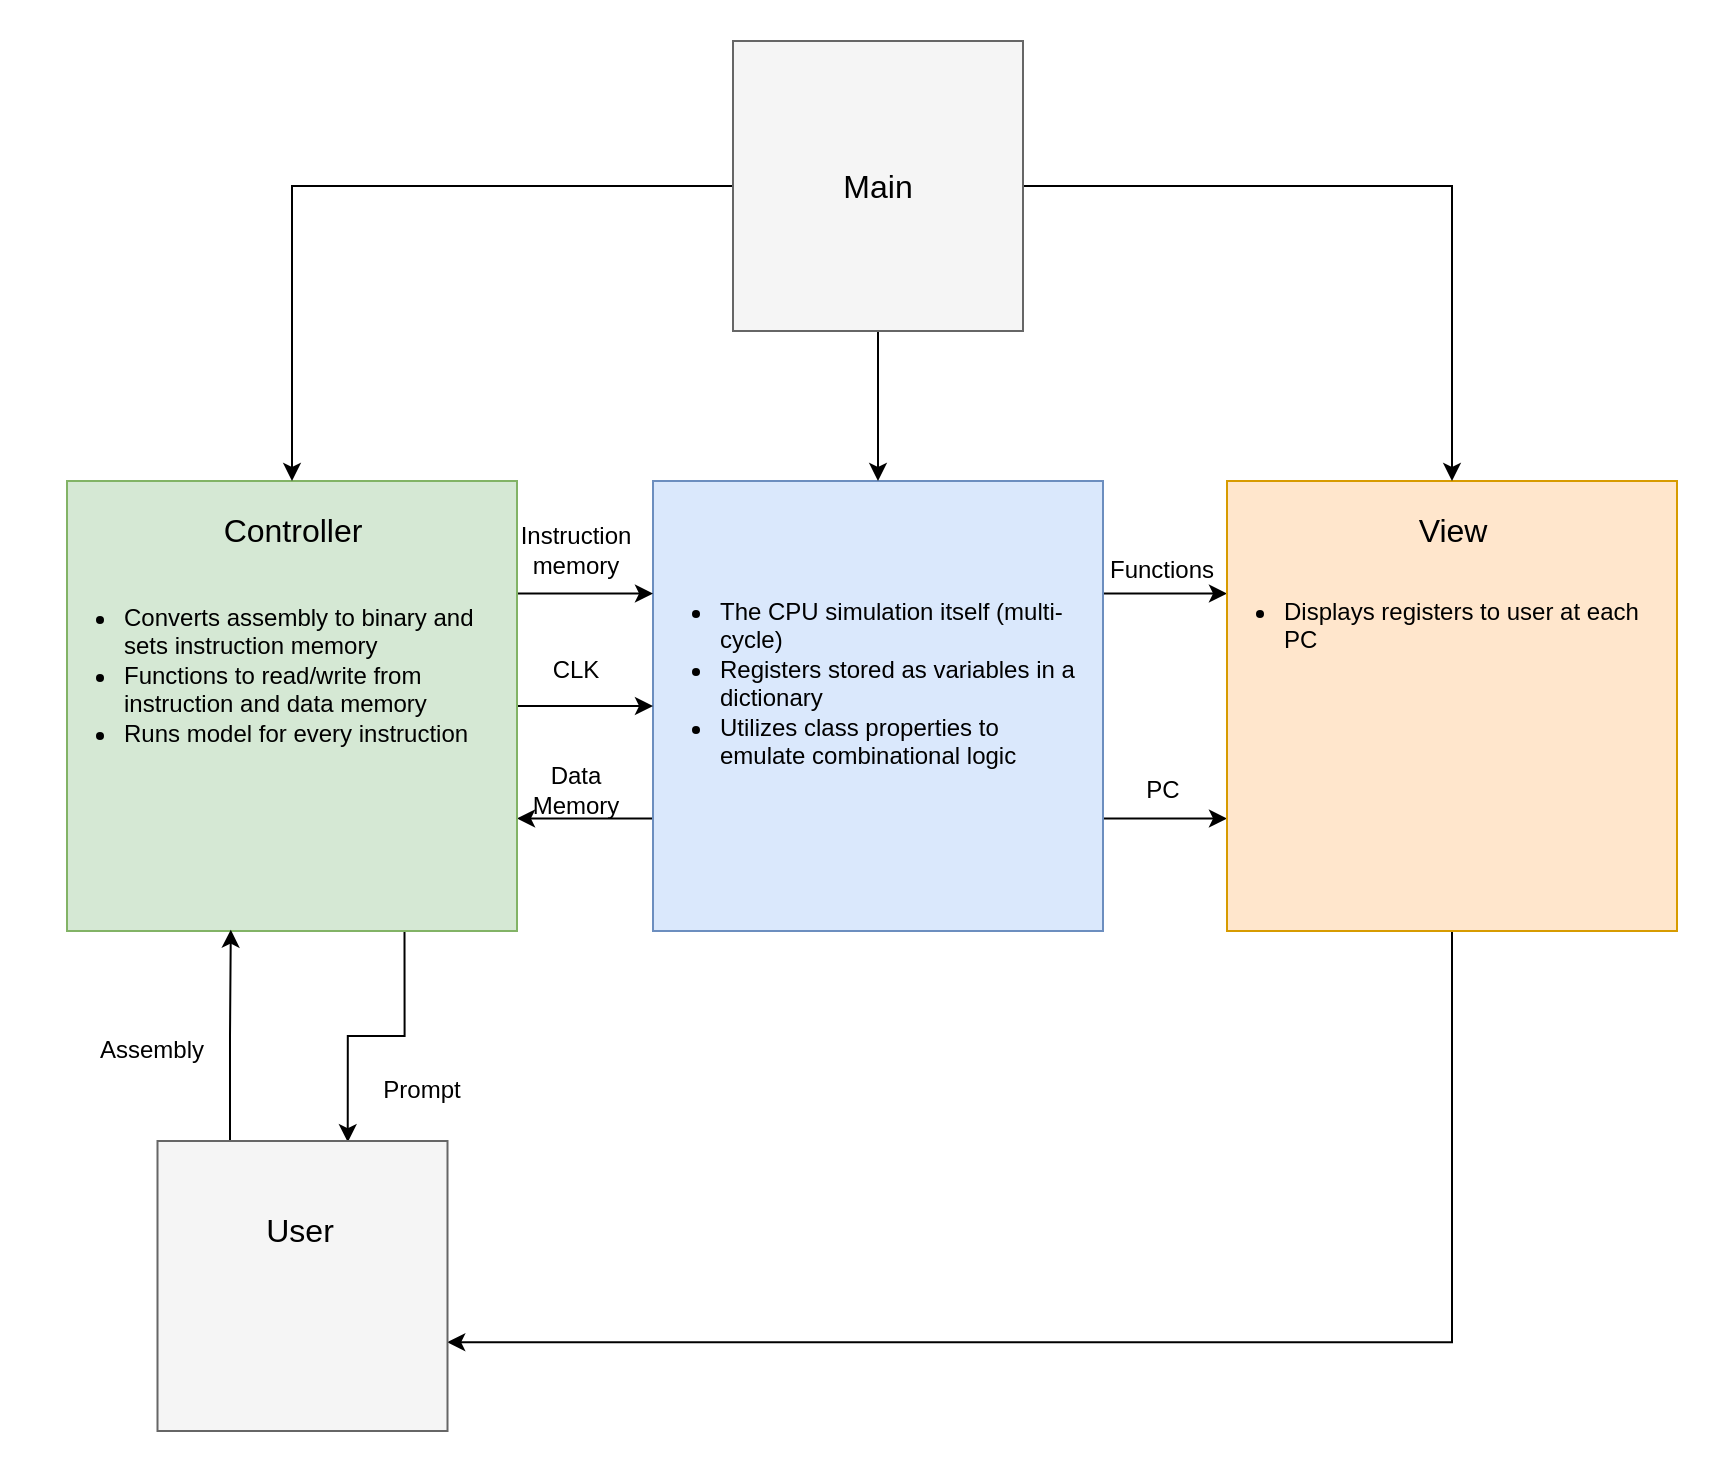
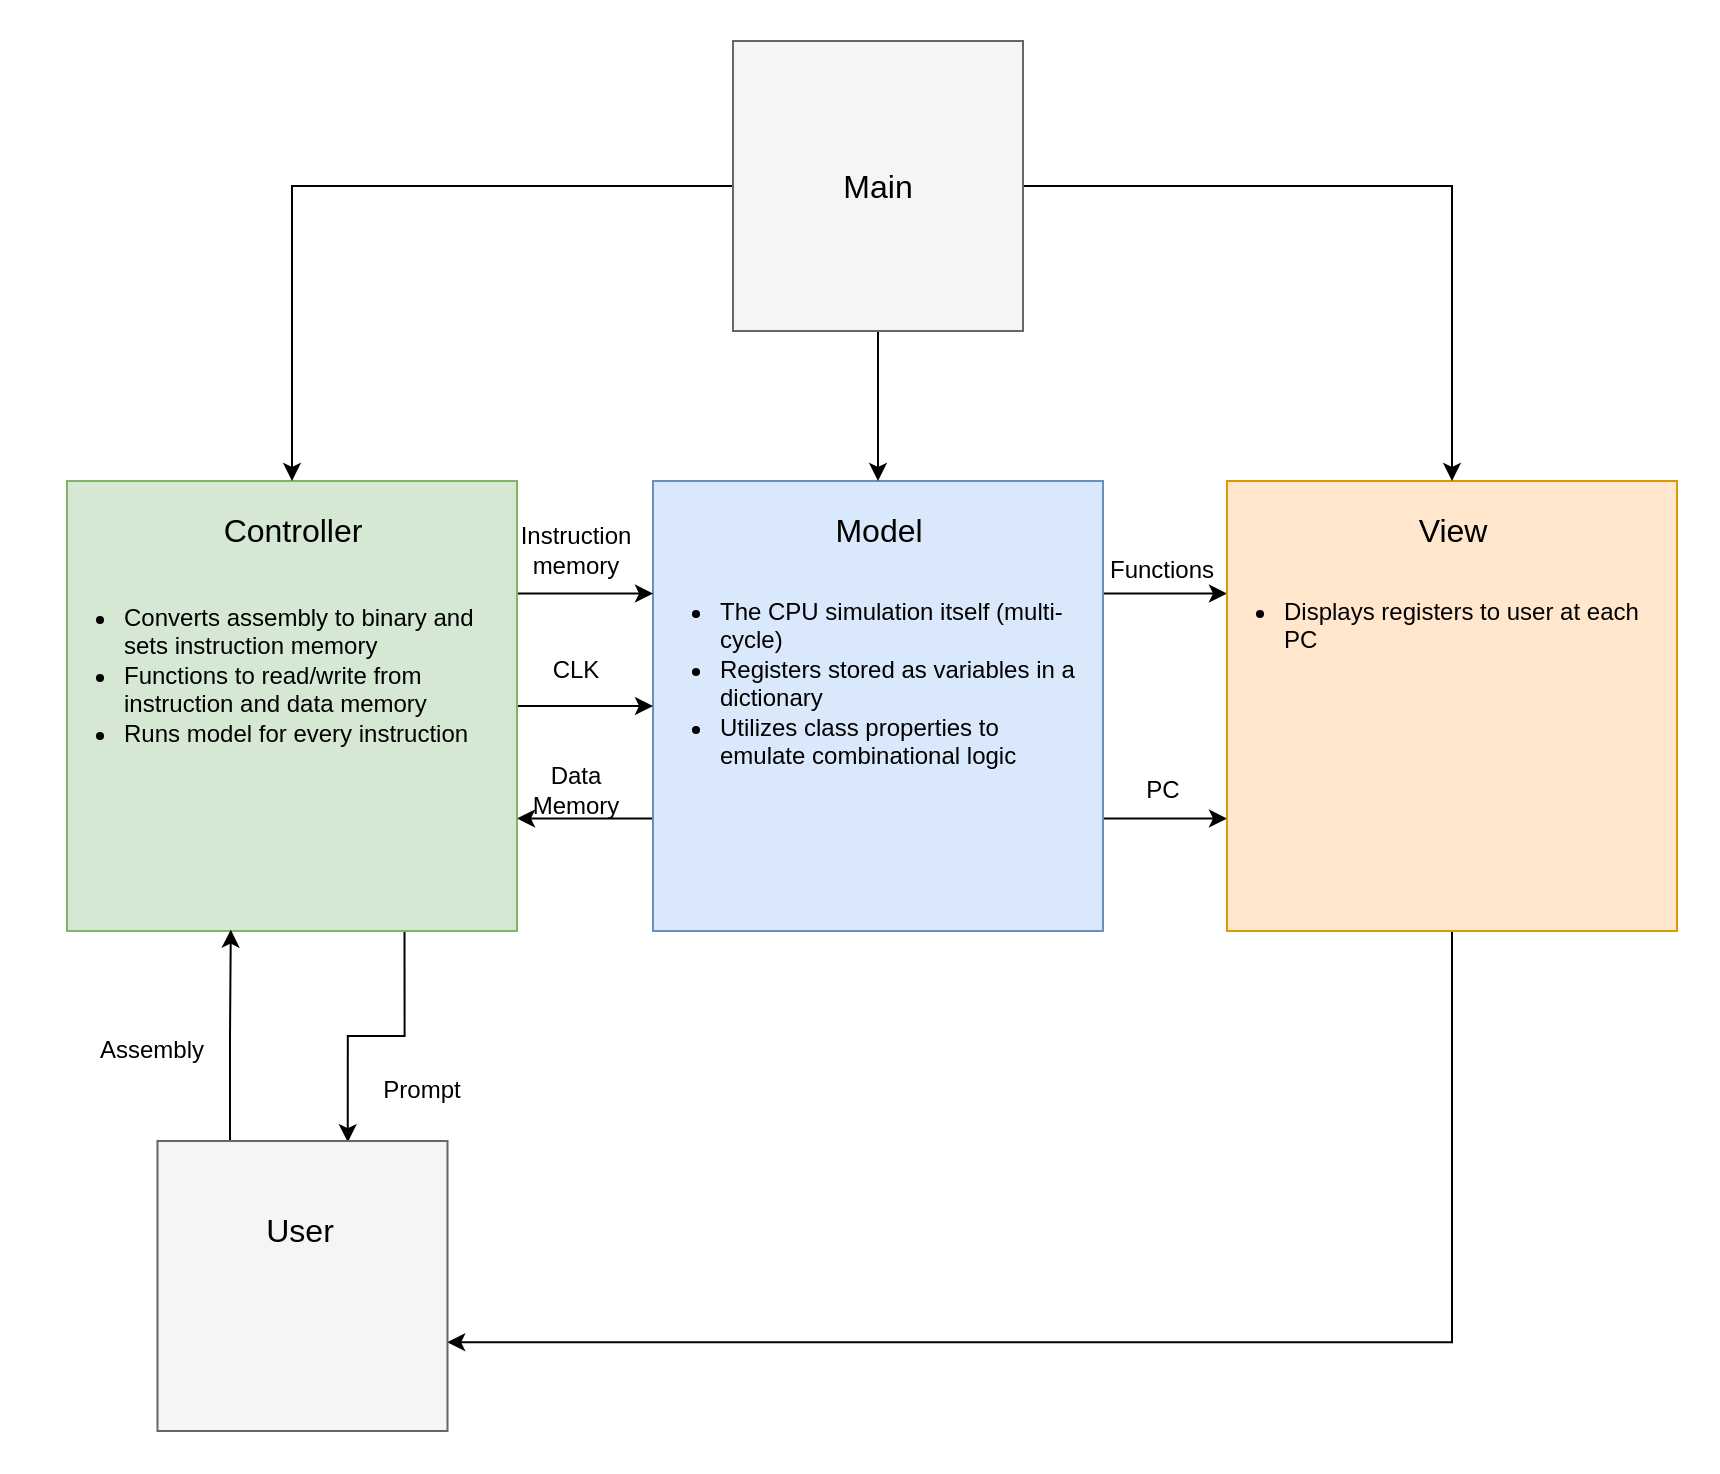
  <mxCell id="0" />
  <mxCell id="1" parent="0" />
  <mxCell id="2" style="edgeStyle=orthogonalEdgeStyle;rounded=0;orthogonalLoop=1;jettySize=auto;html=1;exitX=0;exitY=0.75;exitDx=0;exitDy=0;entryX=1;entryY=0.75;entryDx=0;entryDy=0;fontSize=16;" edge="1" parent="1" source="5" target="9"><mxGeometry relative="1" as="geometry" /></mxCell>
  <mxCell id="3" style="edgeStyle=orthogonalEdgeStyle;rounded=0;orthogonalLoop=1;jettySize=auto;html=1;exitX=1;exitY=0.75;exitDx=0;exitDy=0;entryX=0;entryY=0.75;entryDx=0;entryDy=0;fontSize=12;" edge="1" parent="1" source="5" target="11"><mxGeometry relative="1" as="geometry" /></mxCell>
  <mxCell id="4" style="edgeStyle=orthogonalEdgeStyle;rounded=0;orthogonalLoop=1;jettySize=auto;html=1;exitX=1;exitY=0.25;exitDx=0;exitDy=0;entryX=0;entryY=0.25;entryDx=0;entryDy=0;fontSize=12;" edge="1" parent="1" source="5" target="11"><mxGeometry relative="1" as="geometry" /></mxCell>
  <mxCell id="5" value="" style="whiteSpace=wrap;html=1;aspect=fixed;fillColor=#dae8fc;strokeColor=#6c8ebf;" vertex="1" parent="1"><mxGeometry x="326" y="240" width="225" height="225" as="geometry" /></mxCell>
  <mxCell id="6" style="edgeStyle=orthogonalEdgeStyle;rounded=0;orthogonalLoop=1;jettySize=auto;html=1;exitX=1;exitY=0.25;exitDx=0;exitDy=0;fontSize=16;entryX=0;entryY=0.25;entryDx=0;entryDy=0;" edge="1" parent="1" source="9" target="5"><mxGeometry relative="1" as="geometry"><mxPoint x="313" y="300" as="targetPoint" /></mxGeometry></mxCell>
  <mxCell id="7" style="edgeStyle=orthogonalEdgeStyle;rounded=0;orthogonalLoop=1;jettySize=auto;html=1;exitX=1;exitY=0.5;exitDx=0;exitDy=0;fontSize=16;entryX=0;entryY=0.5;entryDx=0;entryDy=0;" edge="1" parent="1" source="9" target="5"><mxGeometry relative="1" as="geometry"><mxPoint x="303" y="350" as="targetPoint" /></mxGeometry></mxCell>
  <mxCell id="8" style="edgeStyle=orthogonalEdgeStyle;rounded=0;orthogonalLoop=1;jettySize=auto;html=1;exitX=0.75;exitY=1;exitDx=0;exitDy=0;entryX=0.656;entryY=0.004;entryDx=0;entryDy=0;entryPerimeter=0;fontSize=12;" edge="1" parent="1" source="9" target="16"><mxGeometry relative="1" as="geometry" /></mxCell>
  <mxCell id="9" value="" style="whiteSpace=wrap;html=1;aspect=fixed;fillColor=#d5e8d4;strokeColor=#82b366;" vertex="1" parent="1"><mxGeometry x="33" y="240" width="225" height="225" as="geometry" /></mxCell>
  <mxCell id="10" style="edgeStyle=orthogonalEdgeStyle;rounded=0;orthogonalLoop=1;jettySize=auto;html=1;exitX=0.5;exitY=1;exitDx=0;exitDy=0;entryX=0.999;entryY=0.694;entryDx=0;entryDy=0;entryPerimeter=0;fontSize=16;" edge="1" parent="1" source="11" target="16"><mxGeometry relative="1" as="geometry" /></mxCell>
  <mxCell id="11" value="" style="whiteSpace=wrap;html=1;aspect=fixed;fillColor=#ffe6cc;strokeColor=#d79b00;" vertex="1" parent="1"><mxGeometry x="613" y="240" width="225" height="225" as="geometry" /></mxCell>
+ <mxCell id="12" value="Model" style="text;html=1;align=center;verticalAlign=middle;resizable=0;points=[];autosize=1;strokeColor=none;fillColor=none;strokeWidth=3;fontSize=16;" vertex="1" parent="1"><mxGeometry x="403.5" y="250" width="70" height="30" as="geometry" /></mxCell>
  <mxCell id="13" value="Controller" style="text;html=1;align=center;verticalAlign=middle;resizable=0;points=[];autosize=1;strokeColor=none;fillColor=none;fontSize=16;" vertex="1" parent="1"><mxGeometry x="100.5" y="250" width="90" height="30" as="geometry" /></mxCell>
  <mxCell id="14" value="View" style="text;html=1;align=center;verticalAlign=middle;resizable=0;points=[];autosize=1;strokeColor=none;fillColor=none;fontSize=16;" vertex="1" parent="1"><mxGeometry x="695.5" y="250" width="60" height="30" as="geometry" /></mxCell>
  <mxCell id="15" style="edgeStyle=orthogonalEdgeStyle;rounded=0;orthogonalLoop=1;jettySize=auto;html=1;exitX=0.25;exitY=0;exitDx=0;exitDy=0;entryX=0.364;entryY=0.997;entryDx=0;entryDy=0;entryPerimeter=0;fontSize=12;" edge="1" parent="1" source="16" target="9"><mxGeometry relative="1" as="geometry" /></mxCell>
  <mxCell id="16" value="" style="whiteSpace=wrap;html=1;aspect=fixed;fillColor=#f5f5f5;fontColor=#333333;strokeColor=#666666;" vertex="1" parent="1"><mxGeometry x="78.25" y="570" width="145" height="145" as="geometry" /></mxCell>
  <mxCell id="17" value="User" style="text;html=1;strokeColor=none;fillColor=none;align=center;verticalAlign=middle;whiteSpace=wrap;rounded=0;strokeWidth=3;fontSize=16;" vertex="1" parent="1"><mxGeometry x="120.25" y="600" width="60" height="30" as="geometry" /></mxCell>
  <mxCell id="18" value="Prompt" style="text;html=1;strokeColor=none;fillColor=none;align=center;verticalAlign=middle;whiteSpace=wrap;rounded=0;strokeWidth=3;fontSize=12;" vertex="1" parent="1"><mxGeometry x="180.5" y="530" width="60" height="30" as="geometry" /></mxCell>
  <mxCell id="19" value="Assembly" style="text;html=1;strokeColor=none;fillColor=none;align=center;verticalAlign=middle;whiteSpace=wrap;rounded=0;strokeWidth=3;fontSize=12;" vertex="1" parent="1"><mxGeometry x="45.75" y="510" width="60" height="30" as="geometry" /></mxCell>
  <mxCell id="20" style="edgeStyle=orthogonalEdgeStyle;rounded=0;orthogonalLoop=1;jettySize=auto;html=1;exitX=0;exitY=0.5;exitDx=0;exitDy=0;entryX=0.5;entryY=0;entryDx=0;entryDy=0;fontSize=16;" edge="1" parent="1" source="23" target="9"><mxGeometry relative="1" as="geometry" /></mxCell>
  <mxCell id="21" style="edgeStyle=orthogonalEdgeStyle;rounded=0;orthogonalLoop=1;jettySize=auto;html=1;exitX=0.5;exitY=1;exitDx=0;exitDy=0;entryX=0.5;entryY=0;entryDx=0;entryDy=0;fontSize=16;" edge="1" parent="1" source="23" target="5"><mxGeometry relative="1" as="geometry" /></mxCell>
  <mxCell id="22" style="edgeStyle=orthogonalEdgeStyle;rounded=0;orthogonalLoop=1;jettySize=auto;html=1;entryX=0.5;entryY=0;entryDx=0;entryDy=0;fontSize=16;" edge="1" parent="1" source="23" target="11"><mxGeometry relative="1" as="geometry" /></mxCell>
  <mxCell id="23" value="" style="whiteSpace=wrap;html=1;aspect=fixed;fillColor=#f5f5f5;fontColor=#333333;strokeColor=#666666;" vertex="1" parent="1"><mxGeometry x="366" y="20" width="145" height="145" as="geometry" /></mxCell>
  <mxCell id="24" value="Main" style="text;html=1;strokeColor=none;fillColor=none;align=center;verticalAlign=middle;whiteSpace=wrap;rounded=0;strokeWidth=3;fontSize=16;" vertex="1" parent="1"><mxGeometry x="408.5" y="77.5" width="60" height="30" as="geometry" /></mxCell>
  <mxCell id="25" value="Functions" style="text;html=1;strokeColor=none;fillColor=none;align=center;verticalAlign=middle;whiteSpace=wrap;rounded=0;strokeWidth=3;fontSize=12;" vertex="1" parent="1"><mxGeometry x="551" y="270" width="60" height="30" as="geometry" /></mxCell>
  <mxCell id="26" value="PC" style="text;html=1;strokeColor=none;fillColor=none;align=center;verticalAlign=middle;whiteSpace=wrap;rounded=0;strokeWidth=3;fontSize=12;" vertex="1" parent="1"><mxGeometry x="562.5" y="380" width="37" height="30" as="geometry" /></mxCell>
  <mxCell id="27" value="&lt;div&gt;Instruction&lt;/div&gt;&lt;div&gt;memory&lt;br&gt;&lt;/div&gt;" style="text;html=1;strokeColor=none;fillColor=none;align=center;verticalAlign=middle;whiteSpace=wrap;rounded=0;strokeWidth=3;fontSize=12;" vertex="1" parent="1"><mxGeometry x="258" y="260" width="60" height="30" as="geometry" /></mxCell>
  <mxCell id="28" value="CLK" style="text;html=1;strokeColor=none;fillColor=none;align=center;verticalAlign=middle;whiteSpace=wrap;rounded=0;strokeWidth=3;fontSize=12;" vertex="1" parent="1"><mxGeometry x="258" y="320" width="60" height="30" as="geometry" /></mxCell>
  <mxCell id="29" value="Data Memory" style="text;html=1;strokeColor=none;fillColor=none;align=center;verticalAlign=middle;whiteSpace=wrap;rounded=0;strokeWidth=3;fontSize=12;" vertex="1" parent="1"><mxGeometry x="258" y="380" width="60" height="30" as="geometry" /></mxCell>
  <mxCell id="30" value="&lt;ul&gt;&lt;li&gt;The CPU simulation itself (multi-cycle)&lt;br&gt;&lt;/li&gt;&lt;li&gt;Registers stored as variables in a dictionary&lt;/li&gt;&lt;li&gt;Utilizes class properties to emulate combinational logic&lt;br&gt;&lt;/li&gt;&lt;/ul&gt;" style="text;html=1;strokeColor=none;fillColor=none;align=left;verticalAlign=top;whiteSpace=wrap;rounded=0;strokeWidth=3;fontSize=12;" vertex="1" parent="1"><mxGeometry x="318" y="280" width="222" height="140" as="geometry" /></mxCell>
  <mxCell id="31" value="&lt;ul&gt;&lt;li&gt;Converts assembly to binary and sets instruction memory&lt;br&gt;&lt;/li&gt;&lt;li&gt;Functions to read/write from instruction and data memory&lt;br&gt;&lt;/li&gt;&lt;li&gt;Runs model for every instruction&lt;br&gt;&lt;/li&gt;&lt;/ul&gt;" style="text;html=1;strokeColor=none;fillColor=none;align=left;verticalAlign=top;whiteSpace=wrap;rounded=0;strokeWidth=3;fontSize=12;" vertex="1" parent="1"><mxGeometry x="20" y="282.5" width="216.75" height="140" as="geometry" /></mxCell>
  <mxCell id="32" value="&lt;ul&gt;&lt;li&gt;Displays registers to user at each PC&lt;br&gt;&lt;/li&gt;&lt;/ul&gt;" style="text;html=1;strokeColor=none;fillColor=none;align=left;verticalAlign=top;whiteSpace=wrap;rounded=0;strokeWidth=3;fontSize=12;" vertex="1" parent="1"><mxGeometry x="599.5" y="280" width="222" height="140" as="geometry" /></mxCell>
